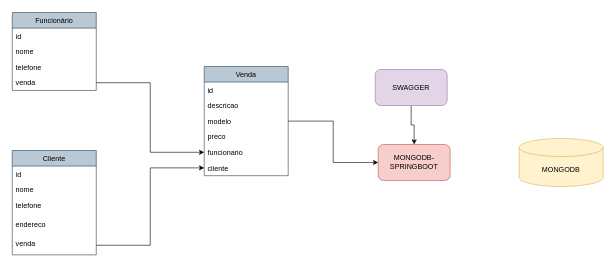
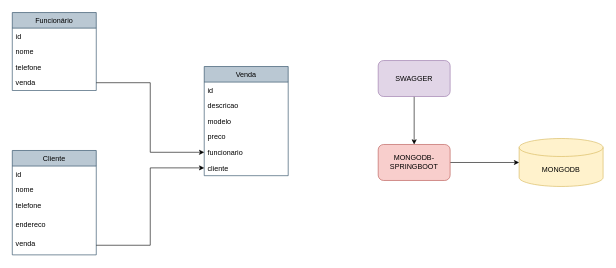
  <mxCell id="0" />
  <mxCell id="1" parent="0" />
  <mxCell id="2" style="edgeStyle=orthogonalEdgeStyle;rounded=0;orthogonalLoop=1;jettySize=auto;html=1;entryX=0.5;entryY=0;entryDx=0;entryDy=0;" edge="1" parent="1" source="3" target="6"><mxGeometry relative="1" as="geometry" /></mxCell>
- <mxCell id="3" value="SWAGGER" style="rounded=1;whiteSpace=wrap;html=1;fillColor=#e1d5e7;strokeColor=#9673a6;" vertex="1" parent="1"><mxGeometry x="625" y="115" width="120" height="60" as="geometry" /></mxCell>
+ <mxCell id="3" value="SWAGGER" style="rounded=1;whiteSpace=wrap;html=1;fillColor=#e1d5e7;strokeColor=#9673a6;" vertex="1" parent="1"><mxGeometry x="630" y="100" width="120" height="60" as="geometry" /></mxCell>
  <mxCell id="4" value="MONGODB" style="shape=cylinder3;whiteSpace=wrap;html=1;boundedLbl=1;backgroundOutline=1;size=15;fillColor=#fff2cc;strokeColor=#d6b656;" vertex="1" parent="1"><mxGeometry x="865" y="230" width="140" height="80" as="geometry" /></mxCell>
+ <mxCell id="5" style="edgeStyle=orthogonalEdgeStyle;rounded=0;orthogonalLoop=1;jettySize=auto;html=1;entryX=0;entryY=0.5;entryDx=0;entryDy=0;entryPerimeter=0;" edge="1" parent="1" source="6" target="4"><mxGeometry relative="1" as="geometry" /></mxCell>
  <mxCell id="6" value="MONGODB-SPRINGBOOT" style="rounded=1;whiteSpace=wrap;html=1;fillColor=#f8cecc;strokeColor=#b85450;" vertex="1" parent="1"><mxGeometry x="630" y="240" width="120" height="60" as="geometry" /></mxCell>
  <mxCell id="7" value="Venda" style="swimlane;fontStyle=0;childLayout=stackLayout;horizontal=1;startSize=26;fillColor=#bac8d3;horizontalStack=0;resizeParent=1;resizeParentMax=0;resizeLast=0;collapsible=1;marginBottom=0;strokeColor=#23445d;" vertex="1" parent="1"><mxGeometry x="340" y="110" width="140" height="182" as="geometry" /></mxCell>
  <mxCell id="8" value="id" style="text;strokeColor=none;fillColor=none;align=left;verticalAlign=top;spacingLeft=4;spacingRight=4;overflow=hidden;rotatable=0;points=[[0,0.5],[1,0.5]];portConstraint=eastwest;" vertex="1" parent="7"><mxGeometry y="26" width="140" height="26" as="geometry" /></mxCell>
  <mxCell id="9" value="descricao" style="text;strokeColor=none;fillColor=none;align=left;verticalAlign=top;spacingLeft=4;spacingRight=4;overflow=hidden;rotatable=0;points=[[0,0.5],[1,0.5]];portConstraint=eastwest;" vertex="1" parent="7"><mxGeometry y="52" width="140" height="26" as="geometry" /></mxCell>
  <mxCell id="10" value="modelo" style="text;strokeColor=none;fillColor=none;align=left;verticalAlign=top;spacingLeft=4;spacingRight=4;overflow=hidden;rotatable=0;points=[[0,0.5],[1,0.5]];portConstraint=eastwest;" vertex="1" parent="7"><mxGeometry y="78" width="140" height="26" as="geometry" /></mxCell>
  <mxCell id="11" value="preco" style="text;strokeColor=none;fillColor=none;align=left;verticalAlign=top;spacingLeft=4;spacingRight=4;overflow=hidden;rotatable=0;points=[[0,0.5],[1,0.5]];portConstraint=eastwest;" vertex="1" parent="7"><mxGeometry y="104" width="140" height="26" as="geometry" /></mxCell>
  <mxCell id="12" value="funcionario" style="text;strokeColor=none;fillColor=none;align=left;verticalAlign=top;spacingLeft=4;spacingRight=4;overflow=hidden;rotatable=0;points=[[0,0.5],[1,0.5]];portConstraint=eastwest;" vertex="1" parent="7"><mxGeometry y="130" width="140" height="26" as="geometry" /></mxCell>
  <mxCell id="13" value="cliente" style="text;strokeColor=none;fillColor=none;align=left;verticalAlign=top;spacingLeft=4;spacingRight=4;overflow=hidden;rotatable=0;points=[[0,0.5],[1,0.5]];portConstraint=eastwest;" vertex="1" parent="7"><mxGeometry y="156" width="140" height="26" as="geometry" /></mxCell>
- <mxCell id="14" style="edgeStyle=orthogonalEdgeStyle;rounded=0;orthogonalLoop=1;jettySize=auto;html=1;exitX=1;exitY=0.5;exitDx=0;exitDy=0;entryX=0;entryY=0.5;entryDx=0;entryDy=0;" edge="1" parent="1" source="10" target="6"><mxGeometry relative="1" as="geometry" /></mxCell>
  <mxCell id="15" value="Funcionário" style="swimlane;fontStyle=0;childLayout=stackLayout;horizontal=1;startSize=26;fillColor=#bac8d3;horizontalStack=0;resizeParent=1;resizeParentMax=0;resizeLast=0;collapsible=1;marginBottom=0;strokeColor=#23445d;" vertex="1" parent="1"><mxGeometry x="20" y="20" width="140" height="130" as="geometry" /></mxCell>
  <mxCell id="16" value="id" style="text;strokeColor=none;fillColor=none;align=left;verticalAlign=top;spacingLeft=4;spacingRight=4;overflow=hidden;rotatable=0;points=[[0,0.5],[1,0.5]];portConstraint=eastwest;" vertex="1" parent="15"><mxGeometry y="26" width="140" height="26" as="geometry" /></mxCell>
  <mxCell id="17" value="nome" style="text;strokeColor=none;fillColor=none;align=left;verticalAlign=top;spacingLeft=4;spacingRight=4;overflow=hidden;rotatable=0;points=[[0,0.5],[1,0.5]];portConstraint=eastwest;" vertex="1" parent="15"><mxGeometry y="52" width="140" height="26" as="geometry" /></mxCell>
  <mxCell id="18" value="telefone" style="text;strokeColor=none;fillColor=none;align=left;verticalAlign=top;spacingLeft=4;spacingRight=4;overflow=hidden;rotatable=0;points=[[0,0.5],[1,0.5]];portConstraint=eastwest;" vertex="1" parent="15"><mxGeometry y="78" width="140" height="26" as="geometry" /></mxCell>
  <mxCell id="19" value="venda" style="text;strokeColor=none;fillColor=none;align=left;verticalAlign=top;spacingLeft=4;spacingRight=4;overflow=hidden;rotatable=0;points=[[0,0.5],[1,0.5]];portConstraint=eastwest;" vertex="1" parent="15"><mxGeometry y="104" width="140" height="26" as="geometry" /></mxCell>
  <mxCell id="20" style="edgeStyle=orthogonalEdgeStyle;rounded=0;orthogonalLoop=1;jettySize=auto;html=1;exitX=1;exitY=0.5;exitDx=0;exitDy=0;entryX=0;entryY=0.5;entryDx=0;entryDy=0;" edge="1" parent="1" source="19" target="12"><mxGeometry relative="1" as="geometry" /></mxCell>
  <mxCell id="21" value="Cliente" style="swimlane;fontStyle=0;childLayout=stackLayout;horizontal=1;startSize=26;fillColor=#bac8d3;horizontalStack=0;resizeParent=1;resizeParentMax=0;resizeLast=0;collapsible=1;marginBottom=0;strokeColor=#23445d;" vertex="1" parent="1"><mxGeometry x="20" y="250" width="140" height="174" as="geometry"><mxRectangle x="80" y="130" width="70" height="26" as="alternateBounds" /></mxGeometry></mxCell>
  <mxCell id="22" value="id" style="text;strokeColor=none;fillColor=none;align=left;verticalAlign=top;spacingLeft=4;spacingRight=4;overflow=hidden;rotatable=0;points=[[0,0.5],[1,0.5]];portConstraint=eastwest;" vertex="1" parent="21"><mxGeometry y="26" width="140" height="26" as="geometry" /></mxCell>
  <mxCell id="23" value="nome" style="text;strokeColor=none;fillColor=none;align=left;verticalAlign=top;spacingLeft=4;spacingRight=4;overflow=hidden;rotatable=0;points=[[0,0.5],[1,0.5]];portConstraint=eastwest;" vertex="1" parent="21"><mxGeometry y="52" width="140" height="26" as="geometry" /></mxCell>
  <mxCell id="24" value="telefone" style="text;strokeColor=none;fillColor=none;align=left;verticalAlign=top;spacingLeft=4;spacingRight=4;overflow=hidden;rotatable=0;points=[[0,0.5],[1,0.5]];portConstraint=eastwest;" vertex="1" parent="21"><mxGeometry y="78" width="140" height="32" as="geometry" /></mxCell>
  <mxCell id="25" value="endereco" style="text;strokeColor=none;fillColor=none;align=left;verticalAlign=top;spacingLeft=4;spacingRight=4;overflow=hidden;rotatable=0;points=[[0,0.5],[1,0.5]];portConstraint=eastwest;" vertex="1" parent="21"><mxGeometry y="110" width="140" height="32" as="geometry" /></mxCell>
  <mxCell id="26" value="venda" style="text;strokeColor=none;fillColor=none;align=left;verticalAlign=top;spacingLeft=4;spacingRight=4;overflow=hidden;rotatable=0;points=[[0,0.5],[1,0.5]];portConstraint=eastwest;" vertex="1" parent="21"><mxGeometry y="142" width="140" height="32" as="geometry" /></mxCell>
  <mxCell id="27" style="edgeStyle=orthogonalEdgeStyle;rounded=0;orthogonalLoop=1;jettySize=auto;html=1;entryX=0;entryY=0.5;entryDx=0;entryDy=0;" edge="1" parent="1" source="26" target="13"><mxGeometry relative="1" as="geometry" /></mxCell>
